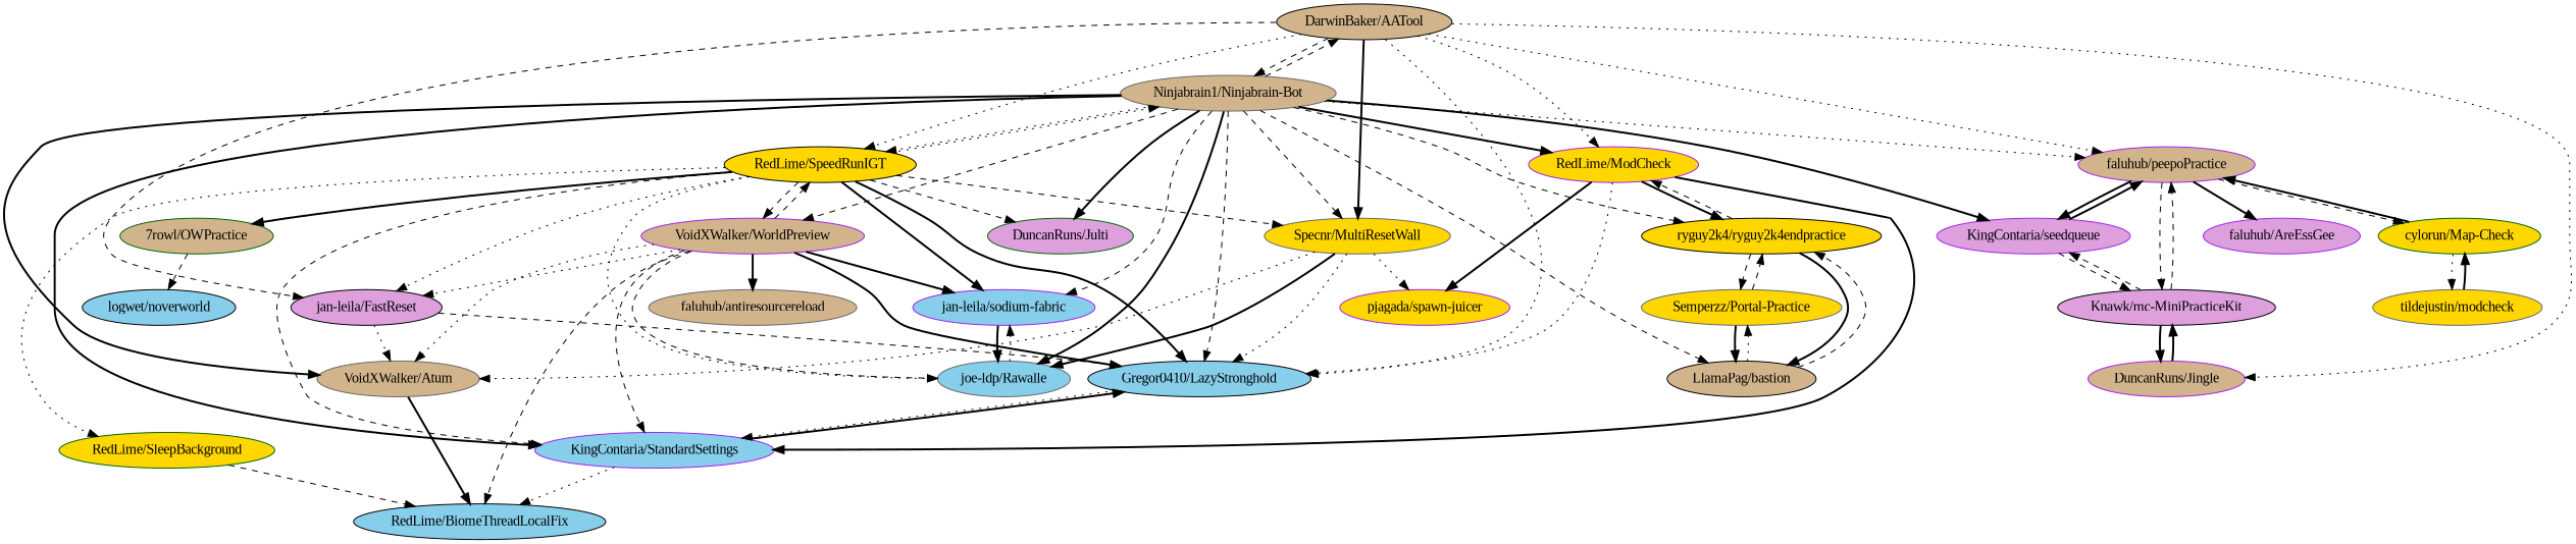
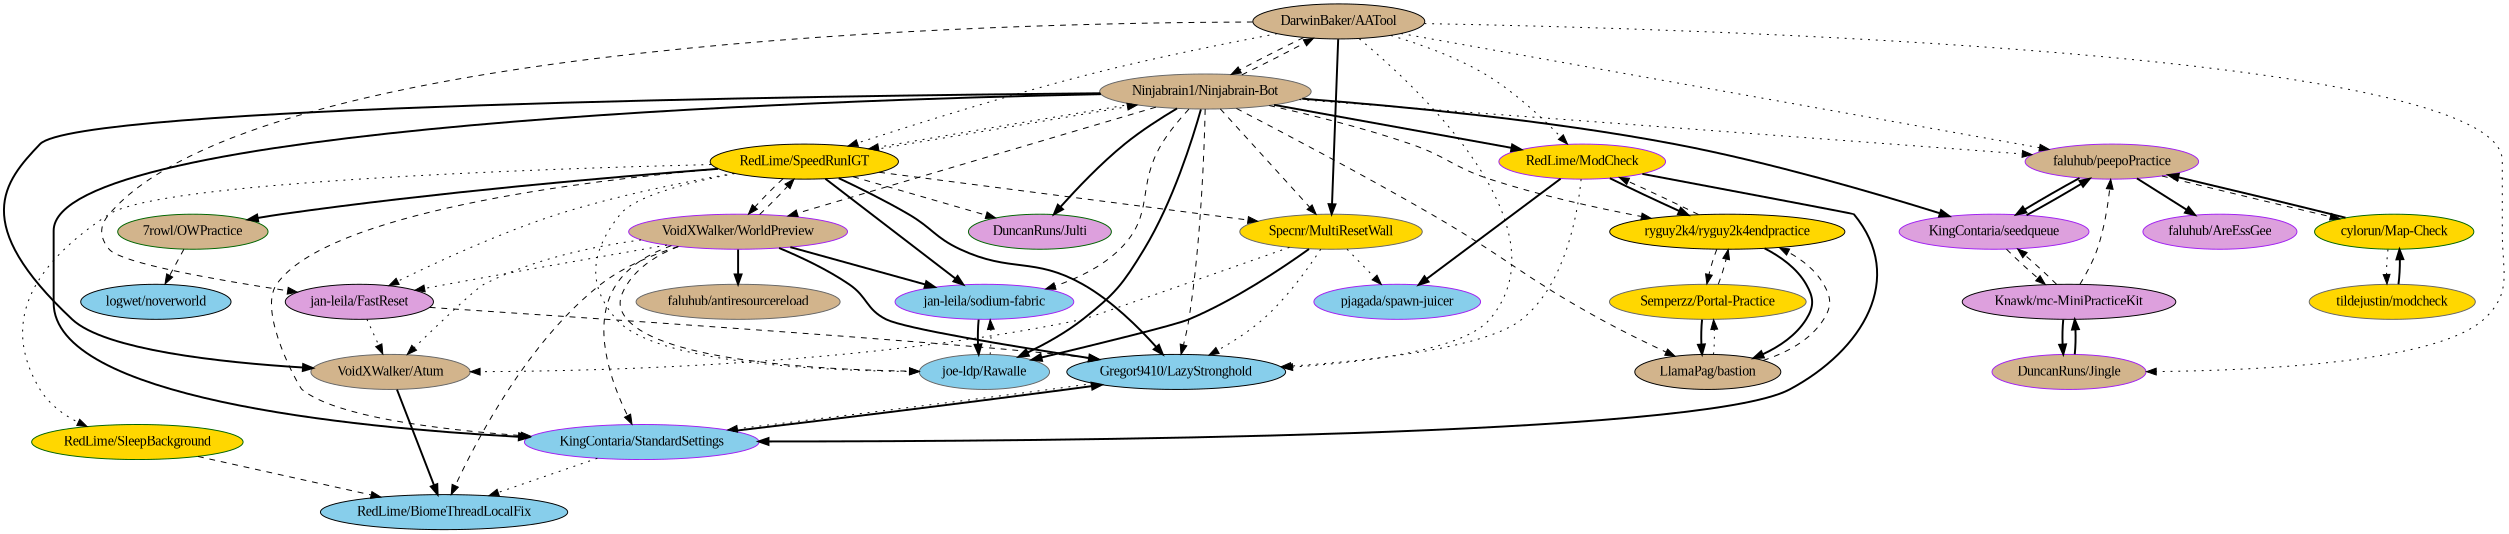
  digraph {
    fontname="Liberation Serif"
    node [color=black fillcolor=tan fontname="Liberation Serif" style=filled]
    edge [fontname="Liberation Serif" style=dashed]
    "DarwinBaker/AATool" [l="2.788,46.265"]
    "Ninjabrain1/Ninjabrain-Bot" [color=gray40 l="2.785,46.252"]
    "RedLime/SpeedRunIGT" [fillcolor=gold l="2.788,46.237"]
    "faluhub/peepoPractice" [color=purple l="2.811,46.277"]
    "Specnr/MultiResetWall" [color=gray40 fillcolor=gold l="2.757,46.251"]
    "RedLime/ModCheck" [color=purple fillcolor=gold l="2.763,46.262"]
-   "Gregor0410/LazyStronghold" [fillcolor=skyblue l="2.77,46.25"]
+   "Gregor0410/LazyStronghold" [fillcolor=skyblue l="2.77,46.25" label="Gregor9410/LazyStronghold"]
    "DuncanRuns/Jingle" [color=purple l="2.818,46.261"]
    "jan-leila/FastReset" [fillcolor=plum l="2.772,46.242"]
    "VoidXWalker/Atum" [color=gray40 l="2.75,46.238"]
    "ryguy2k4/ryguy2k4endpractice" [fillcolor=gold l="2.765,46.276"]
    "LlamaPag/bastion" [l="2.751,46.274"]
    "VoidXWalker/WorldPreview" [color=purple l="2.765,46.23"]
    "DuncanRuns/Julti" [color=darkgreen fillcolor=plum l="2.811,46.237"]
    "joe-ldp/Rawalle" [color=gray40 fillcolor=skyblue l="2.774,46.236"]
    "KingContaria/seedqueue" [color=purple fillcolor=plum l="2.825,46.275"]
    "KingContaria/StandardSettings" [color=purple fillcolor=skyblue l="2.761,46.241"]
    "jan-leila/sodium-fabric" [color=purple fillcolor=skyblue l="2.785,46.226"]
    "7rowl/OWPractice" [color=darkgreen l="2.806,46.216"]
    "RedLime/SleepBackground" [color=darkgreen fillcolor=gold l="2.771,46.218"]
    "cylorun/Map-Check" [color=darkgreen fillcolor=gold l="2.821,46.292"]
    "Knawk/mc-MiniPracticeKit" [fillcolor=plum l="2.832,46.267"]
    "faluhub/AreEssGee" [color=purple fillcolor=plum l="2.804,46.293"]
-   "pjagada/spawn-juicer" [color=purple fillcolor=gold l="2.738,46.259"]
+   "pjagada/spawn-juicer" [color=purple fillcolor=skyblue l="2.738,46.259"]
    "RedLime/BiomeThreadLocalFix" [fillcolor=skyblue l="2.75,46.226"]
    "Semperzz/Portal-Practice" [color=gray40 fillcolor=gold l="2.751,46.286"]
    "faluhub/antiresourcereload" [color=gray40 l="2.751,46.212"]
    "logwet/noverworld" [fillcolor=skyblue l="2.821,46.203"]
    "tildejustin/modcheck" [color=gray40 fillcolor=gold l="2.831,46.304"]
    "DarwinBaker/AATool" -> "Ninjabrain1/Ninjabrain-Bot"
    "DarwinBaker/AATool" -> "RedLime/SpeedRunIGT" [style=dotted]
    "DarwinBaker/AATool" -> "faluhub/peepoPractice" [style=dotted]
    "DarwinBaker/AATool" -> "Specnr/MultiResetWall" [style=bold]
    "DarwinBaker/AATool" -> "RedLime/ModCheck" [style=dotted]
    "DarwinBaker/AATool" -> "Gregor0410/LazyStronghold" [style=dotted]
    "DarwinBaker/AATool" -> "DuncanRuns/Jingle" [style=dotted]
    "DarwinBaker/AATool" -> "jan-leila/FastReset"
    "Ninjabrain1/Ninjabrain-Bot" -> "DarwinBaker/AATool"
    "Ninjabrain1/Ninjabrain-Bot" -> "RedLime/SpeedRunIGT" [style=dotted]
    "Ninjabrain1/Ninjabrain-Bot" -> "faluhub/peepoPractice" [style=dotted]
    "Ninjabrain1/Ninjabrain-Bot" -> "Specnr/MultiResetWall"
    "Ninjabrain1/Ninjabrain-Bot" -> "RedLime/ModCheck" [style=bold]
    "Ninjabrain1/Ninjabrain-Bot" -> "Gregor0410/LazyStronghold"
    "Ninjabrain1/Ninjabrain-Bot" -> "VoidXWalker/Atum" [style=bold]
    "Ninjabrain1/Ninjabrain-Bot" -> "ryguy2k4/ryguy2k4endpractice"
    "Ninjabrain1/Ninjabrain-Bot" -> "LlamaPag/bastion"
    "Ninjabrain1/Ninjabrain-Bot" -> "VoidXWalker/WorldPreview"
    "Ninjabrain1/Ninjabrain-Bot" -> "DuncanRuns/Julti" [style=bold]
    "Ninjabrain1/Ninjabrain-Bot" -> "joe-ldp/Rawalle" [style=bold]
    "Ninjabrain1/Ninjabrain-Bot" -> "KingContaria/seedqueue" [style=bold]
    "Ninjabrain1/Ninjabrain-Bot" -> "KingContaria/StandardSettings" [style=bold]
    "Ninjabrain1/Ninjabrain-Bot" -> "jan-leila/sodium-fabric"
    "RedLime/SpeedRunIGT" -> "Ninjabrain1/Ninjabrain-Bot" [style=dotted]
    "RedLime/SpeedRunIGT" -> "Specnr/MultiResetWall"
    "RedLime/SpeedRunIGT" -> "Gregor0410/LazyStronghold" [style=bold]
    "RedLime/SpeedRunIGT" -> "jan-leila/FastReset" [style=dotted]
    "RedLime/SpeedRunIGT" -> "VoidXWalker/WorldPreview"
    "RedLime/SpeedRunIGT" -> "DuncanRuns/Julti"
    "RedLime/SpeedRunIGT" -> "joe-ldp/Rawalle" [style=dotted]
    "RedLime/SpeedRunIGT" -> "KingContaria/StandardSettings"
    "RedLime/SpeedRunIGT" -> "jan-leila/sodium-fabric" [style=bold]
    "RedLime/SpeedRunIGT" -> "7rowl/OWPractice" [style=bold]
    "RedLime/SpeedRunIGT" -> "RedLime/SleepBackground" [style=dotted]
    "faluhub/peepoPractice" -> "KingContaria/seedqueue" [style=bold]
    "faluhub/peepoPractice" -> "cylorun/Map-Check"
-   "faluhub/peepoPractice" -> "Knawk/mc-MiniPracticeKit"
    "faluhub/peepoPractice" -> "faluhub/AreEssGee" [style=bold]
    "Specnr/MultiResetWall" -> "Gregor0410/LazyStronghold" [style=dotted]
    "Specnr/MultiResetWall" -> "VoidXWalker/Atum" [style=dotted]
    "Specnr/MultiResetWall" -> "joe-ldp/Rawalle" [style=bold]
    "Specnr/MultiResetWall" -> "pjagada/spawn-juicer" [style=dotted]
    "RedLime/ModCheck" -> "Gregor0410/LazyStronghold" [style=dotted]
    "RedLime/ModCheck" -> "ryguy2k4/ryguy2k4endpractice" [style=bold]
    "RedLime/ModCheck" -> "KingContaria/StandardSettings" [style=bold]
    "RedLime/ModCheck" -> "pjagada/spawn-juicer" [style=bold]
    "Gregor0410/LazyStronghold" -> "KingContaria/StandardSettings" [style=dotted]
    "DuncanRuns/Jingle" -> "Knawk/mc-MiniPracticeKit" [style=bold]
    "jan-leila/FastReset" -> "Gregor0410/LazyStronghold"
    "jan-leila/FastReset" -> "VoidXWalker/Atum" [style=dotted]
    "VoidXWalker/Atum" -> "RedLime/BiomeThreadLocalFix" [style=bold]
    "ryguy2k4/ryguy2k4endpractice" -> "RedLime/ModCheck"
    "ryguy2k4/ryguy2k4endpractice" -> "LlamaPag/bastion" [style=bold]
    "ryguy2k4/ryguy2k4endpractice" -> "Semperzz/Portal-Practice"
    "LlamaPag/bastion" -> "ryguy2k4/ryguy2k4endpractice"
    "LlamaPag/bastion" -> "Semperzz/Portal-Practice" [style=dotted]
    "VoidXWalker/WorldPreview" -> "RedLime/SpeedRunIGT"
    "VoidXWalker/WorldPreview" -> "Gregor0410/LazyStronghold" [style=bold]
    "VoidXWalker/WorldPreview" -> "jan-leila/FastReset" [style=dotted]
    "VoidXWalker/WorldPreview" -> "VoidXWalker/Atum" [style=dotted]
    "VoidXWalker/WorldPreview" -> "joe-ldp/Rawalle"
    "VoidXWalker/WorldPreview" -> "KingContaria/StandardSettings"
    "VoidXWalker/WorldPreview" -> "jan-leila/sodium-fabric" [style=bold]
    "VoidXWalker/WorldPreview" -> "RedLime/BiomeThreadLocalFix"
    "VoidXWalker/WorldPreview" -> "faluhub/antiresourcereload" [style=bold]
    "joe-ldp/Rawalle" -> "jan-leila/sodium-fabric" [style=dotted]
    "KingContaria/seedqueue" -> "faluhub/peepoPractice" [style=bold]
    "KingContaria/seedqueue" -> "Knawk/mc-MiniPracticeKit"
    "KingContaria/StandardSettings" -> "Gregor0410/LazyStronghold" [style=bold]
    "KingContaria/StandardSettings" -> "RedLime/BiomeThreadLocalFix" [style=dotted]
    "jan-leila/sodium-fabric" -> "joe-ldp/Rawalle" [style=bold]
    "7rowl/OWPractice" -> "logwet/noverworld"
    "RedLime/SleepBackground" -> "RedLime/BiomeThreadLocalFix"
    "cylorun/Map-Check" -> "faluhub/peepoPractice" [style=bold]
    "cylorun/Map-Check" -> "tildejustin/modcheck" [style=dotted]
    "Knawk/mc-MiniPracticeKit" -> "faluhub/peepoPractice"
    "Knawk/mc-MiniPracticeKit" -> "DuncanRuns/Jingle" [style=bold]
    "Knawk/mc-MiniPracticeKit" -> "KingContaria/seedqueue"
    "Semperzz/Portal-Practice" -> "ryguy2k4/ryguy2k4endpractice"
    "Semperzz/Portal-Practice" -> "LlamaPag/bastion" [style=bold]
    "tildejustin/modcheck" -> "cylorun/Map-Check" [style=bold]
  }
